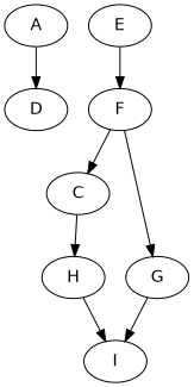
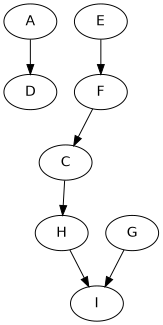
  digraph {
    fontname="DejaVu Sans"
    rankdir=TB
    node [fontname="DejaVu Sans"]
    edge [fontname="DejaVu Sans"]
    A
    D
    C
    H
    E
    F
    I
    G
    A -> D
    C -> H
    H -> I
    E -> F
    F -> C
-   F -> G
    G -> I
  }
